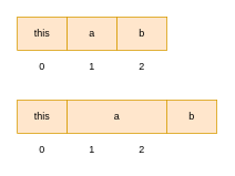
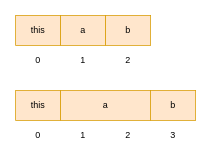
  <mxCell id="0" />
  <mxCell id="1" parent="0" />
  <mxCell id="2" value="0" style="text;html=1;strokeColor=none;fillColor=none;align=center;verticalAlign=middle;whiteSpace=wrap;rounded=0;" vertex="1" parent="1"><mxGeometry x="30" y="70" width="40" height="20" as="geometry" /></mxCell>
  <mxCell id="3" value="1" style="text;html=1;strokeColor=none;fillColor=none;align=center;verticalAlign=middle;whiteSpace=wrap;rounded=0;" vertex="1" parent="1"><mxGeometry x="90" y="70" width="40" height="20" as="geometry" /></mxCell>
  <mxCell id="4" value="2" style="text;html=1;strokeColor=none;fillColor=none;align=center;verticalAlign=middle;whiteSpace=wrap;rounded=0;" vertex="1" parent="1"><mxGeometry x="150" y="70" width="40" height="20" as="geometry" /></mxCell>
  <mxCell id="5" value="this" style="rounded=0;whiteSpace=wrap;html=1;fillColor=#ffe6cc;strokeColor=#d79b00;" vertex="1" parent="1"><mxGeometry x="20" y="20" width="60" height="40" as="geometry" /></mxCell>
  <mxCell id="6" value="a" style="rounded=0;whiteSpace=wrap;html=1;fillColor=#ffe6cc;strokeColor=#d79b00;" vertex="1" parent="1"><mxGeometry x="80" y="20" width="60" height="40" as="geometry" /></mxCell>
  <mxCell id="7" value="b" style="rounded=0;whiteSpace=wrap;html=1;fillColor=#ffe6cc;strokeColor=#d79b00;" vertex="1" parent="1"><mxGeometry x="140" y="20" width="60" height="40" as="geometry" /></mxCell>
  <mxCell id="8" value="0" style="text;html=1;strokeColor=none;fillColor=none;align=center;verticalAlign=middle;whiteSpace=wrap;rounded=0;" vertex="1" parent="1"><mxGeometry x="30" y="170" width="40" height="20" as="geometry" /></mxCell>
  <mxCell id="9" value="1" style="text;html=1;strokeColor=none;fillColor=none;align=center;verticalAlign=middle;whiteSpace=wrap;rounded=0;" vertex="1" parent="1"><mxGeometry x="90" y="170" width="40" height="20" as="geometry" /></mxCell>
+ <mxCell id="10" value="3" style="text;html=1;strokeColor=none;fillColor=none;align=center;verticalAlign=middle;whiteSpace=wrap;rounded=0;" vertex="1" parent="1"><mxGeometry x="210" y="170" width="40" height="20" as="geometry" /></mxCell>
  <mxCell id="11" value="this" style="rounded=0;whiteSpace=wrap;html=1;fillColor=#ffe6cc;strokeColor=#d79b00;" vertex="1" parent="1"><mxGeometry x="20" y="120" width="60" height="40" as="geometry" /></mxCell>
  <mxCell id="12" value="b" style="rounded=0;whiteSpace=wrap;html=1;fillColor=#ffe6cc;strokeColor=#d79b00;" vertex="1" parent="1"><mxGeometry x="200" y="120" width="60" height="40" as="geometry" /></mxCell>
  <mxCell id="13" value="a" style="rounded=0;whiteSpace=wrap;html=1;fillColor=#ffe6cc;strokeColor=#d79b00;" vertex="1" parent="1"><mxGeometry x="80" y="120" width="120" height="40" as="geometry" /></mxCell>
  <mxCell id="14" value="2" style="text;html=1;strokeColor=none;fillColor=none;align=center;verticalAlign=middle;whiteSpace=wrap;rounded=0;" vertex="1" parent="1"><mxGeometry x="150" y="170" width="40" height="20" as="geometry" /></mxCell>
